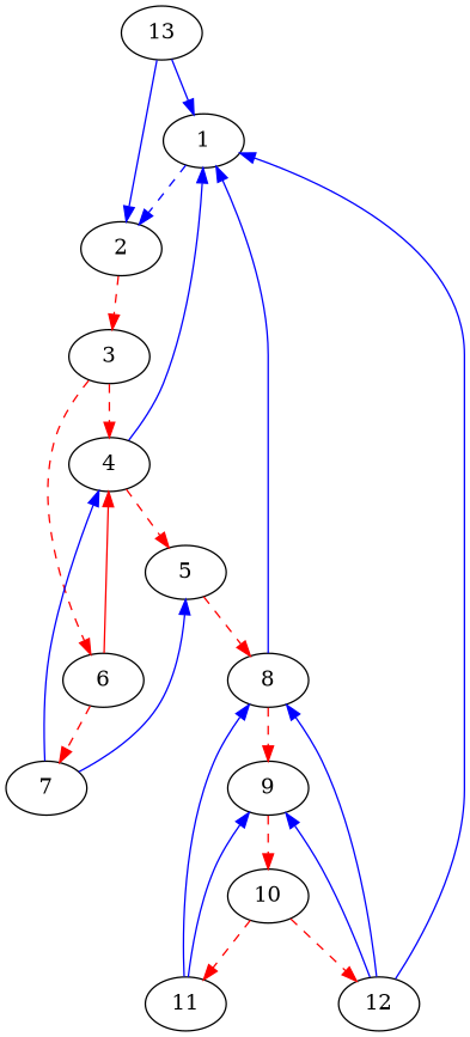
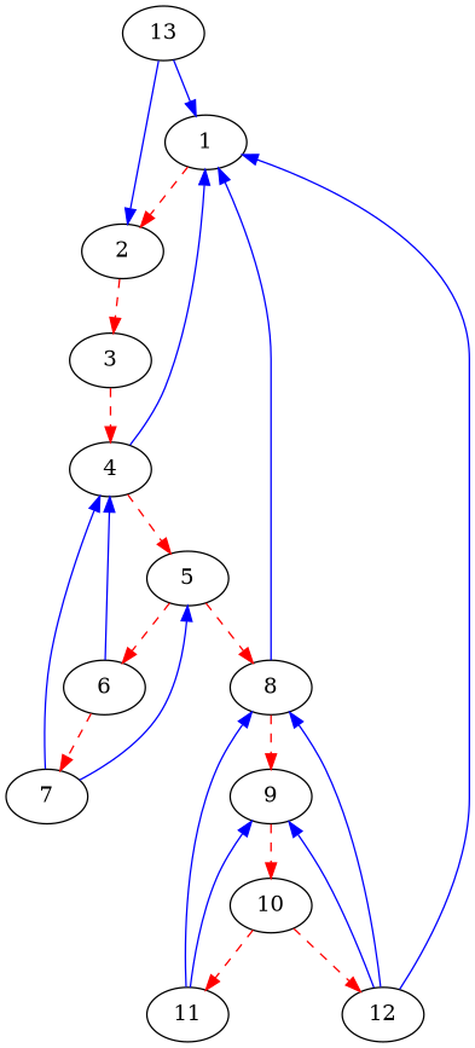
  strict digraph {
    edge [color=blue]
    1
    2
    3
    4
    6
    7
    5
    8
    9
    13
    10
    11
    12
-   1 -> 2 [style=dashed]
+   1 -> 2 [color=red style=dashed]
    2 -> 3 [color=red style=dashed]
    3 -> 4 [color=red style=dashed]
    4 -> 1
    4 -> 5 [color=red style=dashed]
-   6 -> 4 [color=red]
+   6 -> 4
    6 -> 7 [color=red style=dashed]
    7 -> 4
    7 -> 5
-   3 -> 6 [color=red style=dashed]
+   5 -> 6 [color=red style=dashed]
    5 -> 8 [color=red style=dashed]
    8 -> 1
    8 -> 9 [color=red style=dashed]
    9 -> 10 [color=red style=dashed]
    13 -> 1
    13 -> 2
    10 -> 11 [color=red style=dashed]
    10 -> 12 [color=red style=dashed]
    11 -> 8
    11 -> 9
    12 -> 1
    12 -> 8
    12 -> 9
  }
